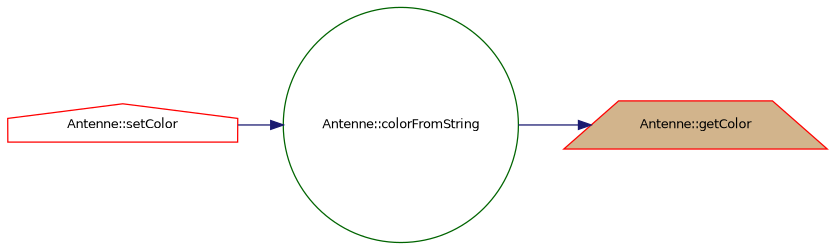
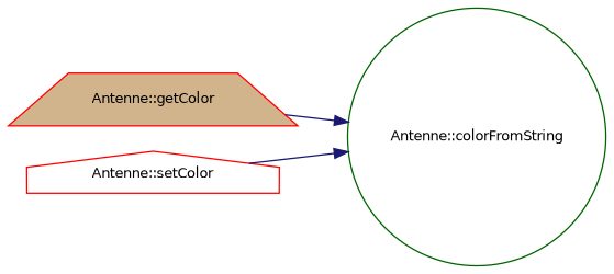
  digraph {
    rankdir=LR
    node [color=red fillcolor=white fontname=Helvetica fontsize=10 style=filled]
    edge [color=midnightblue fontname=Helvetica fontsize=10 labelfontname=Helvetica labelfontsize=10 style=solid]
    n1 [color=darkgreen fontcolor=black height=0.2 label="Antenne::colorFromString" shape=circle width=0.4]
    n2 [fillcolor=tan height=0.2 label="Antenne::getColor" shape=trapezium width=0.4]
    n3 [height=0.2 label="Antenne::setColor" shape=house width=0.4]
-   n1 -> n2
+   n2 -> n1
    n3 -> n1
  }
